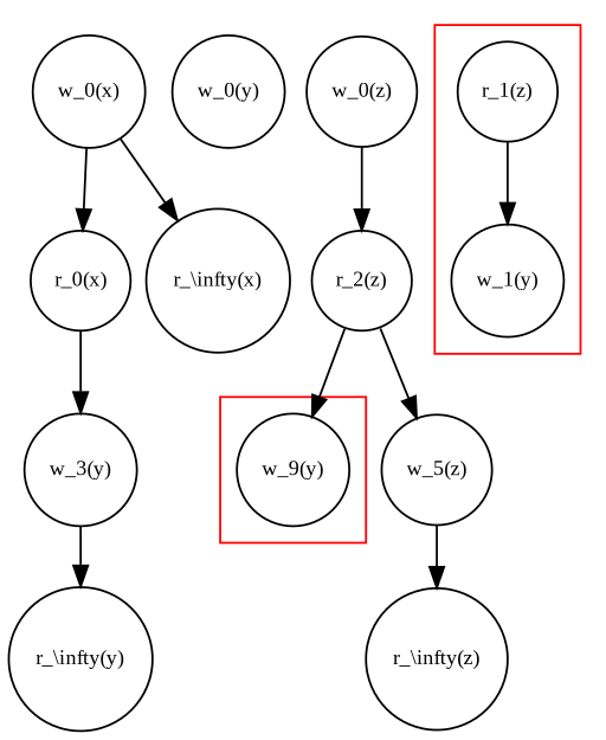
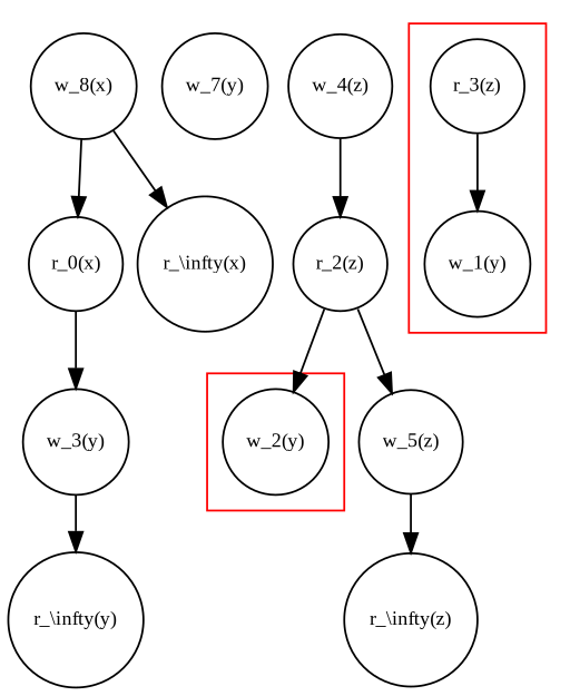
  digraph {
    fontname="Liberation Serif"
    nodesep=0.1
    rankdir=TB
    ranksep=0.4
    node [fontname="Liberation Serif" fontsize=10 shape=circle]
    edge [fontname="Liberation Serif"]
-   "w_0(x)"
-   "w_0(y)"
-   "w_0(z)"
-   "r_1(z)"
+   "w_0(x)" [label="w_8(x)"]
+   "w_0(y)" [label="w_7(y)"]
+   "w_0(z)" [label="w_4(z)"]
+   "r_1(z)" [label="r_3(z)"]
    "w_1(y)"
-   "w_2(y)" [label="w_9(y)"]
+   "w_2(y)"
    n7 [label="r_0(x)"]
    "r_\\infty(x)"
    "r_2(z)"
    "w_3(y)"
    n11 [label="w_5(z)"]
    "r_\\infty(y)"
    "r_\\infty(z)"
    subgraph sub_1 {
      rank=same
      "w_0(x)"
      "w_0(y)"
      "w_0(z)"
    }
    subgraph cluster_2 {
      color=red
      style=solid
      "r_1(z)"
      "w_1(y)"
    }
    subgraph cluster_3 {
      color=red
      style=solid
      "w_2(y)"
    }
    "w_0(x)" -> n7
    "w_0(x)" -> "r_\\infty(x)"
    "w_0(z)" -> "r_2(z)"
    "r_1(z)" -> "w_1(y)"
    n7 -> "w_3(y)"
    "r_2(z)" -> "w_2(y)"
    "r_2(z)" -> n11
    "w_3(y)" -> "r_\\infty(y)"
    n11 -> "r_\\infty(z)"
  }
